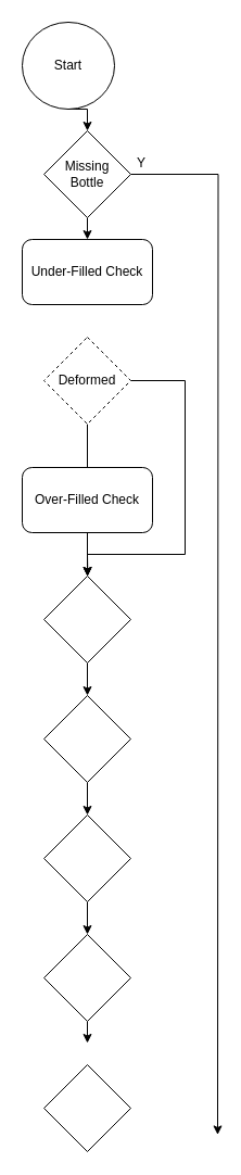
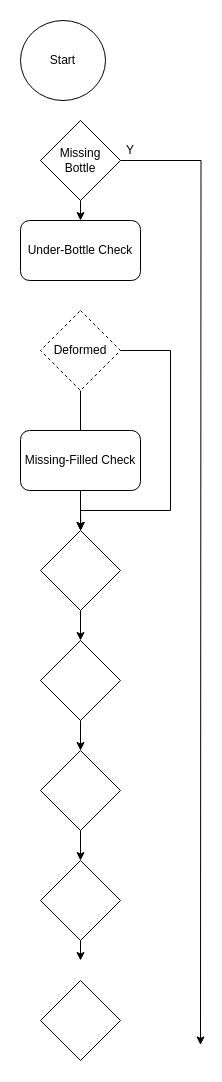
  <mxCell id="0" />
  <mxCell id="1" parent="0" />
- <mxCell id="2" style="edgeStyle=orthogonalEdgeStyle;rounded=0;orthogonalLoop=1;jettySize=auto;html=1;exitX=0.5;exitY=1;exitDx=0;exitDy=0;entryX=0.5;entryY=0;entryDx=0;entryDy=0;" edge="1" parent="1" source="3" target="6"><mxGeometry relative="1" as="geometry" /></mxCell>
  <mxCell id="3" value="Start" style="ellipse;whiteSpace=wrap;html=1;" vertex="1" parent="1"><mxGeometry x="20" y="20" width="85" height="80" as="geometry" /></mxCell>
  <mxCell id="4" style="edgeStyle=orthogonalEdgeStyle;rounded=0;orthogonalLoop=1;jettySize=auto;html=1;exitX=0.5;exitY=1;exitDx=0;exitDy=0;entryX=0.5;entryY=0;entryDx=0;entryDy=0;" edge="1" parent="1" source="6"><mxGeometry relative="1" as="geometry"><mxPoint x="80" y="220" as="targetPoint" /></mxGeometry></mxCell>
  <mxCell id="5" style="edgeStyle=orthogonalEdgeStyle;rounded=0;orthogonalLoop=1;jettySize=auto;html=1;exitX=1;exitY=0.5;exitDx=0;exitDy=0;" edge="1" parent="1" source="6"><mxGeometry relative="1" as="geometry"><mxPoint x="200" y="1044.444" as="targetPoint" /></mxGeometry></mxCell>
  <mxCell id="6" value="Missing&lt;br&gt;Bottle" style="rhombus;whiteSpace=wrap;html=1;" vertex="1" parent="1"><mxGeometry x="40" y="120" width="80" height="80" as="geometry" /></mxCell>
  <mxCell id="7" style="edgeStyle=orthogonalEdgeStyle;rounded=0;orthogonalLoop=1;jettySize=auto;html=1;exitX=0.5;exitY=1;exitDx=0;exitDy=0;entryX=0.5;entryY=0;entryDx=0;entryDy=0;" edge="1" parent="1" source="8"><mxGeometry relative="1" as="geometry"><mxPoint x="80" y="960" as="targetPoint" /></mxGeometry></mxCell>
  <mxCell id="8" value="" style="rhombus;whiteSpace=wrap;html=1;" vertex="1" parent="1"><mxGeometry x="40" y="860" width="80" height="80" as="geometry" /></mxCell>
  <mxCell id="9" style="edgeStyle=orthogonalEdgeStyle;rounded=0;orthogonalLoop=1;jettySize=auto;html=1;exitX=0.5;exitY=1;exitDx=0;exitDy=0;entryX=0.5;entryY=0;entryDx=0;entryDy=0;" edge="1" parent="1" source="10" target="8"><mxGeometry relative="1" as="geometry" /></mxCell>
  <mxCell id="10" value="" style="rhombus;whiteSpace=wrap;html=1;" vertex="1" parent="1"><mxGeometry x="40" y="750" width="80" height="80" as="geometry" /></mxCell>
  <mxCell id="11" style="edgeStyle=orthogonalEdgeStyle;rounded=0;orthogonalLoop=1;jettySize=auto;html=1;exitX=0.5;exitY=1;exitDx=0;exitDy=0;entryX=0.5;entryY=0;entryDx=0;entryDy=0;" edge="1" parent="1" source="12" target="10"><mxGeometry relative="1" as="geometry" /></mxCell>
  <mxCell id="12" value="" style="rhombus;whiteSpace=wrap;html=1;" vertex="1" parent="1"><mxGeometry x="40" y="640" width="80" height="80" as="geometry" /></mxCell>
  <mxCell id="13" style="edgeStyle=orthogonalEdgeStyle;rounded=0;orthogonalLoop=1;jettySize=auto;html=1;exitX=0.5;exitY=1;exitDx=0;exitDy=0;entryX=0.5;entryY=0;entryDx=0;entryDy=0;" edge="1" parent="1" source="14" target="12"><mxGeometry relative="1" as="geometry" /></mxCell>
  <mxCell id="14" value="" style="rhombus;whiteSpace=wrap;html=1;" vertex="1" parent="1"><mxGeometry x="40" y="530" width="80" height="80" as="geometry" /></mxCell>
  <mxCell id="15" style="edgeStyle=orthogonalEdgeStyle;rounded=0;orthogonalLoop=1;jettySize=auto;html=1;exitX=0.5;exitY=1;exitDx=0;exitDy=0;entryX=0.5;entryY=0;entryDx=0;entryDy=0;endArrow=none;" edge="1" parent="1" source="17" target="23"><mxGeometry relative="1" as="geometry"><mxPoint x="80" y="420" as="targetPoint" /></mxGeometry></mxCell>
  <mxCell id="16" style="edgeStyle=orthogonalEdgeStyle;rounded=0;orthogonalLoop=1;jettySize=auto;html=1;exitX=1;exitY=0.5;exitDx=0;exitDy=0;entryX=0.5;entryY=0;entryDx=0;entryDy=0;" edge="1" parent="1" source="17" target="14"><mxGeometry relative="1" as="geometry"><Array as="points"><mxPoint x="170" y="350" /><mxPoint x="170" y="510" /><mxPoint x="80" y="510" /></Array></mxGeometry></mxCell>
  <mxCell id="17" value="Deformed" style="rhombus;whiteSpace=wrap;html=1;dashed=1;" vertex="1" parent="1"><mxGeometry x="40" y="310" width="80" height="80" as="geometry" /></mxCell>
  <mxCell id="18" style="edgeStyle=orthogonalEdgeStyle;rounded=0;orthogonalLoop=1;jettySize=auto;html=1;exitX=0.5;exitY=1;exitDx=0;exitDy=0;entryX=0.5;entryY=0;entryDx=0;entryDy=0;" edge="1" parent="1" target="14"><mxGeometry relative="1" as="geometry"><mxPoint x="80" y="500" as="sourcePoint" /></mxGeometry></mxCell>
  <mxCell id="19" value="" style="rhombus;whiteSpace=wrap;html=1;" vertex="1" parent="1"><mxGeometry x="40" y="980" width="80" height="80" as="geometry" /></mxCell>
  <mxCell id="20" value="Y" style="text;html=1;strokeColor=none;fillColor=none;align=center;verticalAlign=middle;whiteSpace=wrap;rounded=0;" vertex="1" parent="1"><mxGeometry x="110" y="140" width="40" height="20" as="geometry" /></mxCell>
- <mxCell id="21" value="Under-Filled Check" style="rounded=1;whiteSpace=wrap;html=1;" vertex="1" parent="1"><mxGeometry x="20" y="220" width="120" height="60" as="geometry" /></mxCell>
+ <mxCell id="21" value="Under-Bottle Check" style="rounded=1;whiteSpace=wrap;html=1;" vertex="1" parent="1"><mxGeometry x="20" y="220" width="120" height="60" as="geometry" /></mxCell>
  <mxCell id="22" style="edgeStyle=orthogonalEdgeStyle;rounded=0;orthogonalLoop=1;jettySize=auto;html=1;exitX=0.5;exitY=1;exitDx=0;exitDy=0;" edge="1" parent="1" source="23"><mxGeometry relative="1" as="geometry"><mxPoint x="80.333" y="530" as="targetPoint" /></mxGeometry></mxCell>
- <mxCell id="23" value="Over-Filled Check" style="rounded=1;whiteSpace=wrap;html=1;" vertex="1" parent="1"><mxGeometry x="20" y="430" width="120" height="60" as="geometry" /></mxCell>
+ <mxCell id="23" value="Missing-Filled Check" style="rounded=1;whiteSpace=wrap;html=1;" vertex="1" parent="1"><mxGeometry x="20" y="430" width="120" height="60" as="geometry" /></mxCell>
